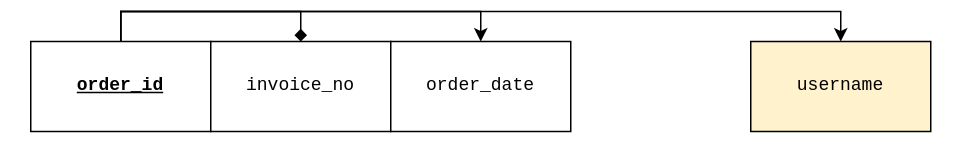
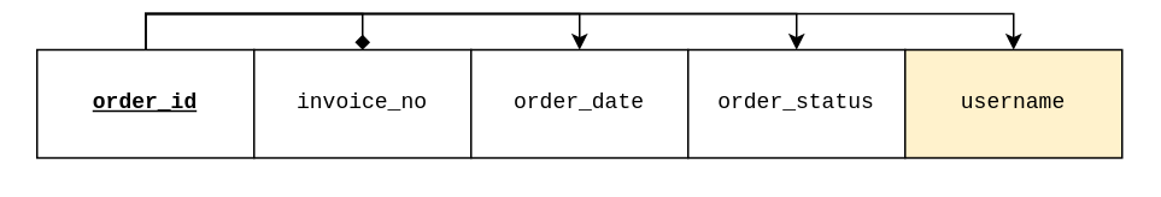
  <mxCell id="0" />
  <mxCell id="1" parent="0" />
  <mxCell id="2" style="edgeStyle=orthogonalEdgeStyle;rounded=0;orthogonalLoop=1;jettySize=auto;html=1;exitX=0.5;exitY=0;exitDx=0;exitDy=0;entryX=0.5;entryY=0;entryDx=0;entryDy=0;endArrow=diamond;" edge="1" parent="1" source="6" target="7"><mxGeometry relative="1" as="geometry" /></mxCell>
  <mxCell id="3" style="edgeStyle=orthogonalEdgeStyle;rounded=0;orthogonalLoop=1;jettySize=auto;html=1;exitX=0.5;exitY=0;exitDx=0;exitDy=0;entryX=0.5;entryY=0;entryDx=0;entryDy=0;" edge="1" parent="1" source="6" target="8"><mxGeometry relative="1" as="geometry" /></mxCell>
+ <mxCell id="4" style="edgeStyle=orthogonalEdgeStyle;rounded=0;orthogonalLoop=1;jettySize=auto;html=1;exitX=0.5;exitY=0;exitDx=0;exitDy=0;entryX=0.5;entryY=0;entryDx=0;entryDy=0;" edge="1" parent="1" source="6" target="9"><mxGeometry relative="1" as="geometry" /></mxCell>
  <mxCell id="5" style="edgeStyle=orthogonalEdgeStyle;rounded=0;orthogonalLoop=1;jettySize=auto;html=1;exitX=0.5;exitY=0;exitDx=0;exitDy=0;entryX=0.5;entryY=0;entryDx=0;entryDy=0;" edge="1" parent="1" source="6" target="10"><mxGeometry relative="1" as="geometry" /></mxCell>
  <mxCell id="6" value="&lt;b&gt;&lt;u&gt;order_id&lt;/u&gt;&lt;/b&gt;" style="rounded=0;whiteSpace=wrap;html=1;fontFamily=Courier New;labelBackgroundColor=none;" vertex="1" parent="1"><mxGeometry x="20" y="20" width="120" height="60" as="geometry" /></mxCell>
  <mxCell id="7" value="invoice_no" style="rounded=0;whiteSpace=wrap;html=1;fontFamily=Courier New;labelBackgroundColor=none;" vertex="1" parent="1"><mxGeometry x="140" y="20" width="120" height="60" as="geometry" /></mxCell>
  <mxCell id="8" value="order_date" style="rounded=0;whiteSpace=wrap;html=1;fontFamily=Courier New;labelBackgroundColor=none;" vertex="1" parent="1"><mxGeometry x="260" y="20" width="120" height="60" as="geometry" /></mxCell>
+ <mxCell id="9" value="order_status" style="rounded=0;whiteSpace=wrap;html=1;fontFamily=Courier New;labelBackgroundColor=none;" vertex="1" parent="1"><mxGeometry x="380" y="20" width="120" height="60" as="geometry" /></mxCell>
  <mxCell id="10" value="username" style="rounded=0;whiteSpace=wrap;html=1;fontFamily=Courier New;labelBackgroundColor=none;fillColor=#fff2cc;" vertex="1" parent="1"><mxGeometry x="500" y="20" width="120" height="60" as="geometry" /></mxCell>
